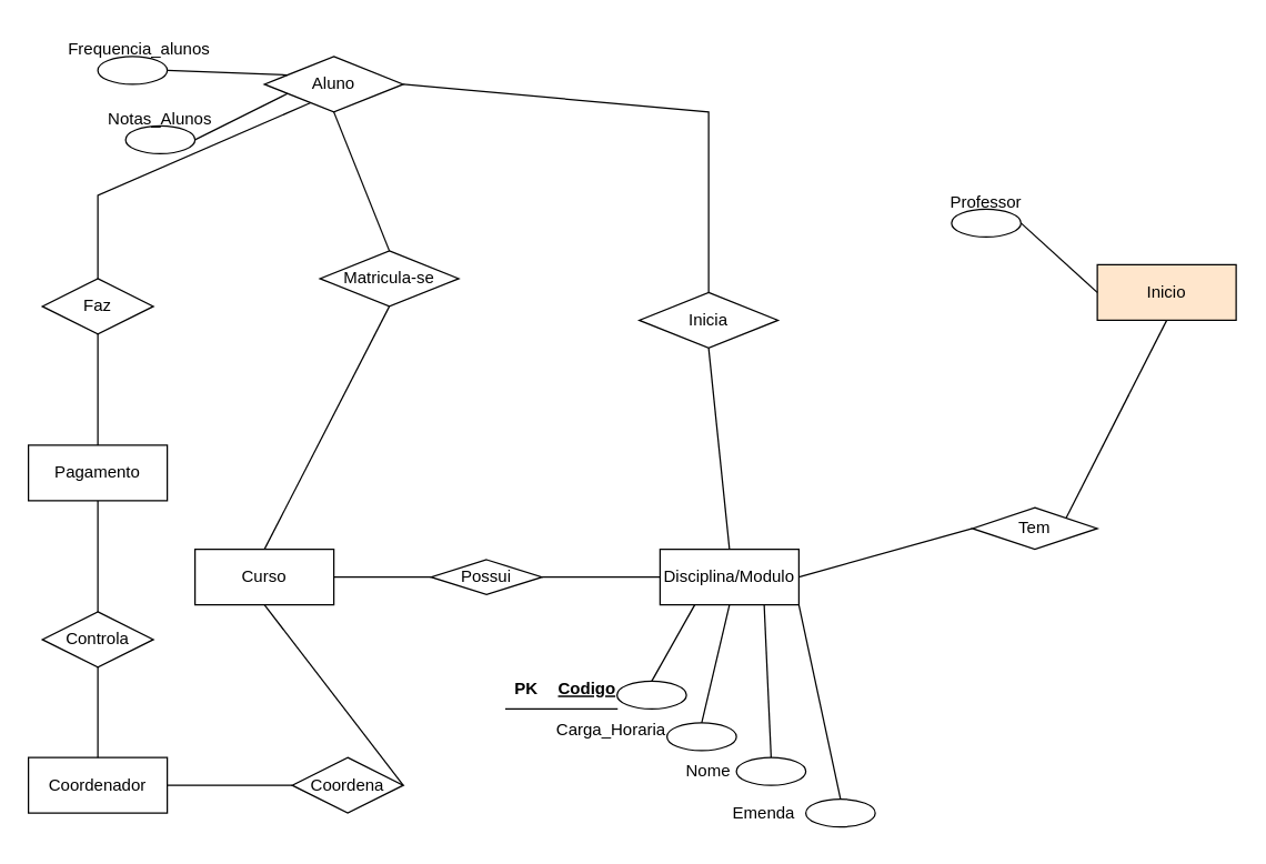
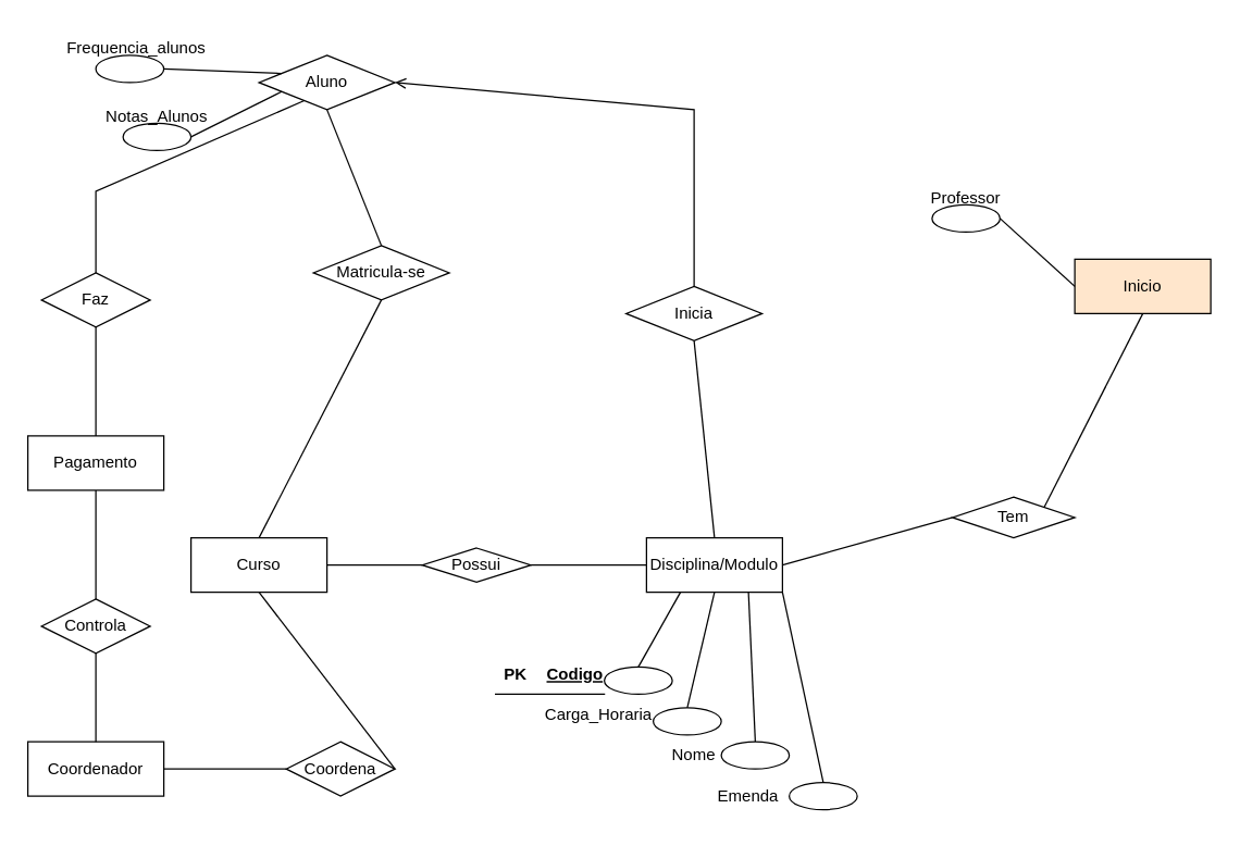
  <mxCell id="0" />
  <mxCell id="1" parent="0" />
  <mxCell id="2" value="" style="ellipse;whiteSpace=wrap;html=1;" vertex="1" parent="1"><mxGeometry x="90" y="90" width="50" height="20" as="geometry" /></mxCell>
  <mxCell id="3" value="" style="ellipse;whiteSpace=wrap;html=1;" vertex="1" parent="1"><mxGeometry x="70" y="40" width="50" height="20" as="geometry" /></mxCell>
  <mxCell id="4" value="" style="ellipse;whiteSpace=wrap;html=1;" vertex="1" parent="1"><mxGeometry x="580" y="575" width="50" height="20" as="geometry" /></mxCell>
  <mxCell id="5" value="" style="ellipse;whiteSpace=wrap;html=1;" vertex="1" parent="1"><mxGeometry x="530" y="545" width="50" height="20" as="geometry" /></mxCell>
  <mxCell id="6" value="" style="ellipse;whiteSpace=wrap;html=1;" vertex="1" parent="1"><mxGeometry x="480" y="520" width="50" height="20" as="geometry" /></mxCell>
  <mxCell id="7" value="" style="ellipse;whiteSpace=wrap;html=1;" vertex="1" parent="1"><mxGeometry x="444" y="490" width="50" height="20" as="geometry" /></mxCell>
  <mxCell id="8" value="Notas_Alunos" style="text;html=1;strokeColor=none;fillColor=none;align=center;verticalAlign=middle;whiteSpace=wrap;rounded=0;" vertex="1" parent="1"><mxGeometry x="85" y="70" width="60" height="30" as="geometry" /></mxCell>
  <mxCell id="9" value="Frequencia_alunos" style="text;html=1;strokeColor=none;fillColor=none;align=center;verticalAlign=middle;whiteSpace=wrap;rounded=0;" vertex="1" parent="1"><mxGeometry x="70" y="20" width="60" height="30" as="geometry" /></mxCell>
  <mxCell id="10" value="Aluno" style="rhombus;whiteSpace=wrap;html=1;align=center;" vertex="1" parent="1"><mxGeometry x="190" y="40" width="100" height="40" as="geometry" /></mxCell>
  <mxCell id="11" value="" style="endArrow=none;html=1;rounded=0;exitX=1;exitY=0.5;exitDx=0;exitDy=0;entryX=0;entryY=0.75;entryDx=0;entryDy=0;" edge="1" parent="1" source="2" target="10"><mxGeometry relative="1" as="geometry"><mxPoint x="220" y="390" as="sourcePoint" /><mxPoint x="380" y="390" as="targetPoint" /></mxGeometry></mxCell>
  <mxCell id="12" value="" style="endArrow=none;html=1;rounded=0;exitX=1;exitY=0.5;exitDx=0;exitDy=0;entryX=0;entryY=0.25;entryDx=0;entryDy=0;" edge="1" parent="1" source="3" target="10"><mxGeometry relative="1" as="geometry"><mxPoint x="150" y="110" as="sourcePoint" /><mxPoint x="200" y="80" as="targetPoint" /></mxGeometry></mxCell>
  <mxCell id="13" value="Faz" style="shape=rhombus;perimeter=rhombusPerimeter;whiteSpace=wrap;html=1;align=center;" vertex="1" parent="1"><mxGeometry y="200" width="80" height="40" as="geometry" x="30" /></mxCell>
  <mxCell id="14" value="" style="endArrow=none;html=1;rounded=0;entryX=0.25;entryY=1;entryDx=0;entryDy=0;exitX=0.5;exitY=0;exitDx=0;exitDy=0;" edge="1" parent="1" source="13" target="10"><mxGeometry relative="1" as="geometry"><mxPoint x="-50" y="140" as="sourcePoint" /><mxPoint x="200" y="80" as="targetPoint" /><Array as="points"><mxPoint x="70" y="140" /></Array></mxGeometry></mxCell>
  <mxCell id="15" value="Pagamento" style="whiteSpace=wrap;html=1;align=center;" vertex="1" parent="1"><mxGeometry x="20" y="320" width="100" height="40" as="geometry" /></mxCell>
  <mxCell id="16" value="" style="endArrow=none;html=1;rounded=0;exitX=0.5;exitY=1;exitDx=0;exitDy=0;entryX=0.5;entryY=0;entryDx=0;entryDy=0;" edge="1" parent="1" source="13" target="15"><mxGeometry relative="1" as="geometry"><mxPoint x="150" y="110" as="sourcePoint" /><mxPoint x="200" y="80" as="targetPoint" /></mxGeometry></mxCell>
  <mxCell id="17" value="Controla" style="shape=rhombus;perimeter=rhombusPerimeter;whiteSpace=wrap;html=1;align=center;" vertex="1" parent="1"><mxGeometry y="440" width="80" height="40" as="geometry" x="30" /></mxCell>
  <mxCell id="18" value="" style="endArrow=none;html=1;rounded=0;exitX=0.5;exitY=0;exitDx=0;exitDy=0;entryX=0.5;entryY=1;entryDx=0;entryDy=0;" edge="1" parent="1" source="17" target="15"><mxGeometry relative="1" as="geometry"><mxPoint x="80" y="250" as="sourcePoint" /><mxPoint x="80" y="330" as="targetPoint" /></mxGeometry></mxCell>
  <mxCell id="19" value="Coordenador" style="whiteSpace=wrap;html=1;align=center;" vertex="1" parent="1"><mxGeometry x="20" y="545" width="100" height="40" as="geometry" /></mxCell>
  <mxCell id="20" value="" style="endArrow=none;html=1;rounded=0;exitX=0.5;exitY=1;exitDx=0;exitDy=0;entryX=0.5;entryY=0;entryDx=0;entryDy=0;" edge="1" parent="1" source="17" target="19"><mxGeometry relative="1" as="geometry"><mxPoint x="80" y="450" as="sourcePoint" /><mxPoint x="80" y="370" as="targetPoint" /></mxGeometry></mxCell>
  <mxCell id="21" value="Coordena" style="shape=rhombus;perimeter=rhombusPerimeter;whiteSpace=wrap;html=1;align=center;" vertex="1" parent="1"><mxGeometry x="210" y="545" width="80" height="40" as="geometry" /></mxCell>
  <mxCell id="22" value="" style="endArrow=none;html=1;rounded=0;exitX=1;exitY=0.5;exitDx=0;exitDy=0;entryX=0;entryY=0.5;entryDx=0;entryDy=0;" edge="1" parent="1" source="19" target="21"><mxGeometry relative="1" as="geometry"><mxPoint x="80" y="490" as="sourcePoint" /><mxPoint x="80" y="555" as="targetPoint" /></mxGeometry></mxCell>
  <mxCell id="23" value="Curso" style="whiteSpace=wrap;html=1;align=center;" vertex="1" parent="1"><mxGeometry x="140" y="395" width="100" height="40" as="geometry" /></mxCell>
  <mxCell id="24" value="" style="endArrow=none;html=1;rounded=0;exitX=0.5;exitY=1;exitDx=0;exitDy=0;entryX=1;entryY=0.5;entryDx=0;entryDy=0;" edge="1" parent="1" source="23" target="21"><mxGeometry relative="1" as="geometry"><mxPoint x="130" y="575" as="sourcePoint" /><mxPoint x="220" y="575" as="targetPoint" /></mxGeometry></mxCell>
  <mxCell id="25" value="Matricula-se" style="shape=rhombus;perimeter=rhombusPerimeter;whiteSpace=wrap;html=1;align=center;" vertex="1" parent="1"><mxGeometry x="230" y="180" width="100" height="40" as="geometry" /></mxCell>
  <mxCell id="26" value="" style="endArrow=none;html=1;rounded=0;exitX=0.5;exitY=0;exitDx=0;exitDy=0;entryX=0.5;entryY=1;entryDx=0;entryDy=0;" edge="1" parent="1" source="25" target="10"><mxGeometry relative="1" as="geometry"><mxPoint x="150" y="110" as="sourcePoint" /><mxPoint x="200" y="80" as="targetPoint" /></mxGeometry></mxCell>
  <mxCell id="27" value="" style="endArrow=none;html=1;rounded=0;exitX=0.5;exitY=1;exitDx=0;exitDy=0;entryX=0.5;entryY=0;entryDx=0;entryDy=0;" edge="1" parent="1" source="25" target="23"><mxGeometry relative="1" as="geometry"><mxPoint x="290" y="190" as="sourcePoint" /><mxPoint x="250" y="90" as="targetPoint" /></mxGeometry></mxCell>
  <mxCell id="28" value="Inicia" style="shape=rhombus;perimeter=rhombusPerimeter;whiteSpace=wrap;html=1;align=center;" vertex="1" parent="1"><mxGeometry x="460" y="210" width="100" height="40" as="geometry" /></mxCell>
- <mxCell id="29" value="" style="endArrow=none;html=1;rounded=0;exitX=0.5;exitY=0;exitDx=0;exitDy=0;entryX=1;entryY=0.5;entryDx=0;entryDy=0;" edge="1" parent="1" source="28" target="10"><mxGeometry relative="1" as="geometry"><mxPoint x="290" y="190" as="sourcePoint" /><mxPoint x="250" y="90" as="targetPoint" /><Array as="points"><mxPoint x="510" y="80" /></Array></mxGeometry></mxCell>
+ <mxCell id="29" value="" style="endArrow=open;html=1;rounded=0;exitX=0.5;exitY=0;exitDx=0;exitDy=0;entryX=1;entryY=0.5;entryDx=0;entryDy=0;" edge="1" parent="1" source="28" target="10"><mxGeometry relative="1" as="geometry"><mxPoint x="290" y="190" as="sourcePoint" /><mxPoint x="250" y="90" as="targetPoint" /><Array as="points"><mxPoint x="510" y="80" /></Array></mxGeometry></mxCell>
  <mxCell id="30" value="Disciplina/Modulo" style="whiteSpace=wrap;html=1;align=center;" vertex="1" parent="1"><mxGeometry x="475" y="395" width="100" height="40" as="geometry" /></mxCell>
  <mxCell id="31" value="" style="endArrow=none;html=1;rounded=0;exitX=0.5;exitY=1;exitDx=0;exitDy=0;entryX=0.5;entryY=0;entryDx=0;entryDy=0;" edge="1" parent="1" source="28" target="30"><mxGeometry relative="1" as="geometry"><mxPoint x="520" y="220" as="sourcePoint" /><mxPoint x="300" y="70" as="targetPoint" /><Array as="points" /></mxGeometry></mxCell>
  <mxCell id="32" value="" style="ellipse;whiteSpace=wrap;html=1;" vertex="1" parent="1"><mxGeometry x="685" y="150" width="50" height="20" as="geometry" /></mxCell>
  <mxCell id="33" value="Professor" style="text;html=1;strokeColor=none;fillColor=none;align=center;verticalAlign=middle;whiteSpace=wrap;rounded=0;" vertex="1" parent="1"><mxGeometry x="680" y="130" width="60" height="30" as="geometry" /></mxCell>
  <mxCell id="34" value="Inicio" style="whiteSpace=wrap;html=1;align=center;fillColor=#ffe6cc;" vertex="1" parent="1"><mxGeometry x="790" y="190" width="100" height="40" as="geometry" /></mxCell>
  <mxCell id="35" value="" style="endArrow=none;html=1;rounded=0;exitX=1;exitY=0.5;exitDx=0;exitDy=0;entryX=0;entryY=0.5;entryDx=0;entryDy=0;" edge="1" parent="1" source="32" target="34"><mxGeometry relative="1" as="geometry"><mxPoint x="520" y="260" as="sourcePoint" /><mxPoint x="520" y="370" as="targetPoint" /><Array as="points" /></mxGeometry></mxCell>
  <mxCell id="36" value="Tem" style="shape=rhombus;perimeter=rhombusPerimeter;whiteSpace=wrap;html=1;align=center;" vertex="1" parent="1"><mxGeometry x="700" y="365" width="90" height="30" as="geometry" /></mxCell>
  <mxCell id="37" value="" style="endArrow=none;html=1;rounded=0;exitX=0.5;exitY=1;exitDx=0;exitDy=0;entryX=1;entryY=0;entryDx=0;entryDy=0;" edge="1" parent="1" source="34" target="36"><mxGeometry relative="1" as="geometry"><mxPoint x="690" y="220" as="sourcePoint" /><mxPoint x="800" y="220" as="targetPoint" /><Array as="points" /></mxGeometry></mxCell>
  <mxCell id="38" value="" style="endArrow=none;html=1;rounded=0;exitX=0;exitY=0.5;exitDx=0;exitDy=0;entryX=1;entryY=0.5;entryDx=0;entryDy=0;" edge="1" parent="1" source="36" target="30"><mxGeometry relative="1" as="geometry"><mxPoint x="850" y="240" as="sourcePoint" /><mxPoint x="755" y="375" as="targetPoint" /><Array as="points" /></mxGeometry></mxCell>
  <mxCell id="39" value="Carga_Horaria" style="text;html=1;strokeColor=none;fillColor=none;align=center;verticalAlign=middle;whiteSpace=wrap;rounded=0;" vertex="1" parent="1"><mxGeometry x="410" y="510" width="60" height="30" as="geometry" /></mxCell>
  <mxCell id="40" value="Nome" style="text;html=1;strokeColor=none;fillColor=none;align=center;verticalAlign=middle;whiteSpace=wrap;rounded=0;" vertex="1" parent="1"><mxGeometry x="480" y="540" width="60" height="30" as="geometry" /></mxCell>
  <mxCell id="41" value="Emenda" style="text;html=1;strokeColor=none;fillColor=none;align=center;verticalAlign=middle;whiteSpace=wrap;rounded=0;" vertex="1" parent="1"><mxGeometry x="520" y="570" width="60" height="30" as="geometry" /></mxCell>
  <mxCell id="42" value="" style="shape=table;startSize=0;container=1;collapsible=1;childLayout=tableLayout;fixedRows=1;rowLines=0;fontStyle=0;align=center;resizeLast=1;strokeColor=none;fillColor=none;collapsible=0;" vertex="1" parent="1"><mxGeometry x="364" y="480" width="80" height="30" as="geometry" /></mxCell>
  <mxCell id="43" value="" style="shape=tableRow;horizontal=0;startSize=0;swimlaneHead=0;swimlaneBody=0;fillColor=none;collapsible=0;dropTarget=0;points=[[0,0.5],[1,0.5]];portConstraint=eastwest;top=0;left=0;right=0;bottom=1;" vertex="1" parent="42"><mxGeometry width="80" height="30" as="geometry" /></mxCell>
  <mxCell id="44" value="PK" style="shape=partialRectangle;connectable=0;fillColor=none;top=0;left=0;bottom=0;right=0;fontStyle=1;overflow=hidden;" vertex="1" parent="43"><mxGeometry width="30" height="30" as="geometry"><mxRectangle width="30" height="30" as="alternateBounds" /></mxGeometry></mxCell>
  <mxCell id="45" value="Codigo" style="shape=partialRectangle;connectable=0;fillColor=none;top=0;left=0;bottom=0;right=0;align=left;spacingLeft=6;fontStyle=5;overflow=hidden;" vertex="1" parent="43"><mxGeometry x="30" width="50" height="30" as="geometry"><mxRectangle width="50" height="30" as="alternateBounds" /></mxGeometry></mxCell>
  <mxCell id="46" value="" style="endArrow=none;html=1;rounded=0;exitX=0.25;exitY=1;exitDx=0;exitDy=0;entryX=0.5;entryY=0;entryDx=0;entryDy=0;" edge="1" parent="1" source="30" target="7"><mxGeometry relative="1" as="geometry"><mxPoint x="520" y="260" as="sourcePoint" /><mxPoint x="520" y="370" as="targetPoint" /><Array as="points" /></mxGeometry></mxCell>
  <mxCell id="47" value="" style="endArrow=none;html=1;rounded=0;exitX=0.5;exitY=1;exitDx=0;exitDy=0;entryX=0.5;entryY=0;entryDx=0;entryDy=0;" edge="1" parent="1" source="30" target="6"><mxGeometry relative="1" as="geometry"><mxPoint x="530" y="270" as="sourcePoint" /><mxPoint x="530" y="380" as="targetPoint" /><Array as="points" /></mxGeometry></mxCell>
  <mxCell id="48" value="" style="endArrow=none;html=1;rounded=0;exitX=0.5;exitY=0;exitDx=0;exitDy=0;entryX=0.75;entryY=1;entryDx=0;entryDy=0;" edge="1" parent="1" source="5" target="30"><mxGeometry relative="1" as="geometry"><mxPoint x="540" y="280" as="sourcePoint" /><mxPoint x="540" y="390" as="targetPoint" /><Array as="points" /></mxGeometry></mxCell>
  <mxCell id="49" value="" style="endArrow=none;html=1;rounded=0;exitX=1;exitY=1;exitDx=0;exitDy=0;entryX=0.5;entryY=0;entryDx=0;entryDy=0;" edge="1" parent="1" source="30" target="4"><mxGeometry relative="1" as="geometry"><mxPoint x="550" y="290" as="sourcePoint" /><mxPoint x="550" y="400" as="targetPoint" /><Array as="points" /></mxGeometry></mxCell>
  <mxCell id="50" value="Possui" style="shape=rhombus;perimeter=rhombusPerimeter;whiteSpace=wrap;html=1;align=center;" vertex="1" parent="1"><mxGeometry x="310" y="402.5" width="80" height="25" as="geometry" /></mxCell>
  <mxCell id="51" value="" style="endArrow=none;html=1;rounded=0;exitX=1;exitY=0.5;exitDx=0;exitDy=0;entryX=0;entryY=0.5;entryDx=0;entryDy=0;" edge="1" parent="1" source="50" target="30"><mxGeometry relative="1" as="geometry"><mxPoint x="520" y="260" as="sourcePoint" /><mxPoint x="535" y="405" as="targetPoint" /><Array as="points" /></mxGeometry></mxCell>
  <mxCell id="52" value="" style="endArrow=none;html=1;rounded=0;exitX=0;exitY=0.5;exitDx=0;exitDy=0;entryX=1;entryY=0.5;entryDx=0;entryDy=0;" edge="1" parent="1" source="50" target="23"><mxGeometry relative="1" as="geometry"><mxPoint x="530" y="270" as="sourcePoint" /><mxPoint x="545" y="415" as="targetPoint" /><Array as="points" /></mxGeometry></mxCell>
